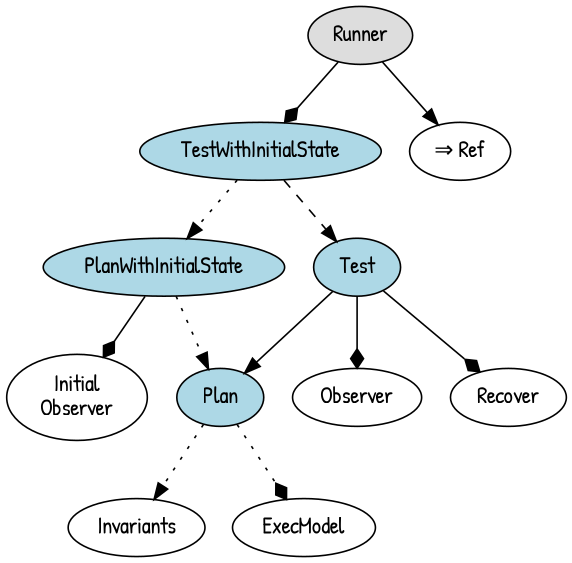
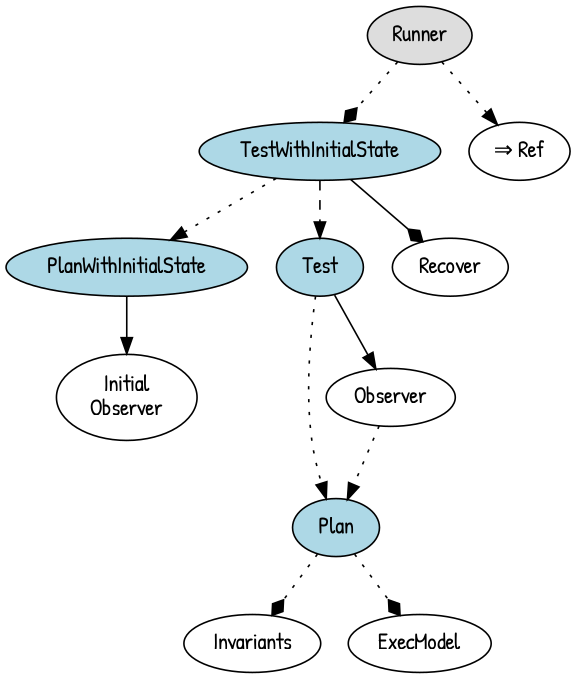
  digraph {
    fontname="Patrick Hand"
    node [fontname="Patrick Hand"]
    edge [arrowhead=normal fontname="Patrick Hand" style=dotted]
    n1 [fillcolor=lightblue label=Plan style=filled]
    n2 [fillcolor=lightblue label=PlanWithInitialState style=filled]
    n3 [fillcolor=lightblue label=Test style=filled]
    n4 [fillcolor=lightblue label=TestWithInitialState style=filled]
    n5 [label=Invariants]
    n6 [label=ExecModel]
    n7 [label="Initial\nObserver"]
    n8 [label=Observer]
    n9 [label=Recover]
    n10 [label="⇒ Ref"]
    n11 [fillcolor="#dddddd" label=Runner style=filled]
    subgraph sub_1 {
      n1
      n2
      n3
      n4
    }
-   n1 -> n5
+   n1 -> n5 [arrowhead=diamond]
    n1 -> n6 [arrowhead=diamond]
-   n2 -> n1
-   n2 -> n7 [arrowhead=diamond style=solid]
-   n3 -> n1 [style=solid]
-   n3 -> n8 [arrowhead=diamond style=solid]
-   n3 -> n9 [arrowhead=diamond style=solid]
+   n8 -> n1
+   n2 -> n7 [style=solid]
+   n3 -> n1
+   n3 -> n8 [style=solid]
+   n4 -> n9 [arrowhead=diamond style=solid]
    n4 -> n2
    n4 -> n3 [style=dashed]
-   n11 -> n4 [arrowhead=diamond style=solid]
-   n11 -> n10 [style=solid]
+   n11 -> n4 [arrowhead=diamond]
+   n11 -> n10
  }
